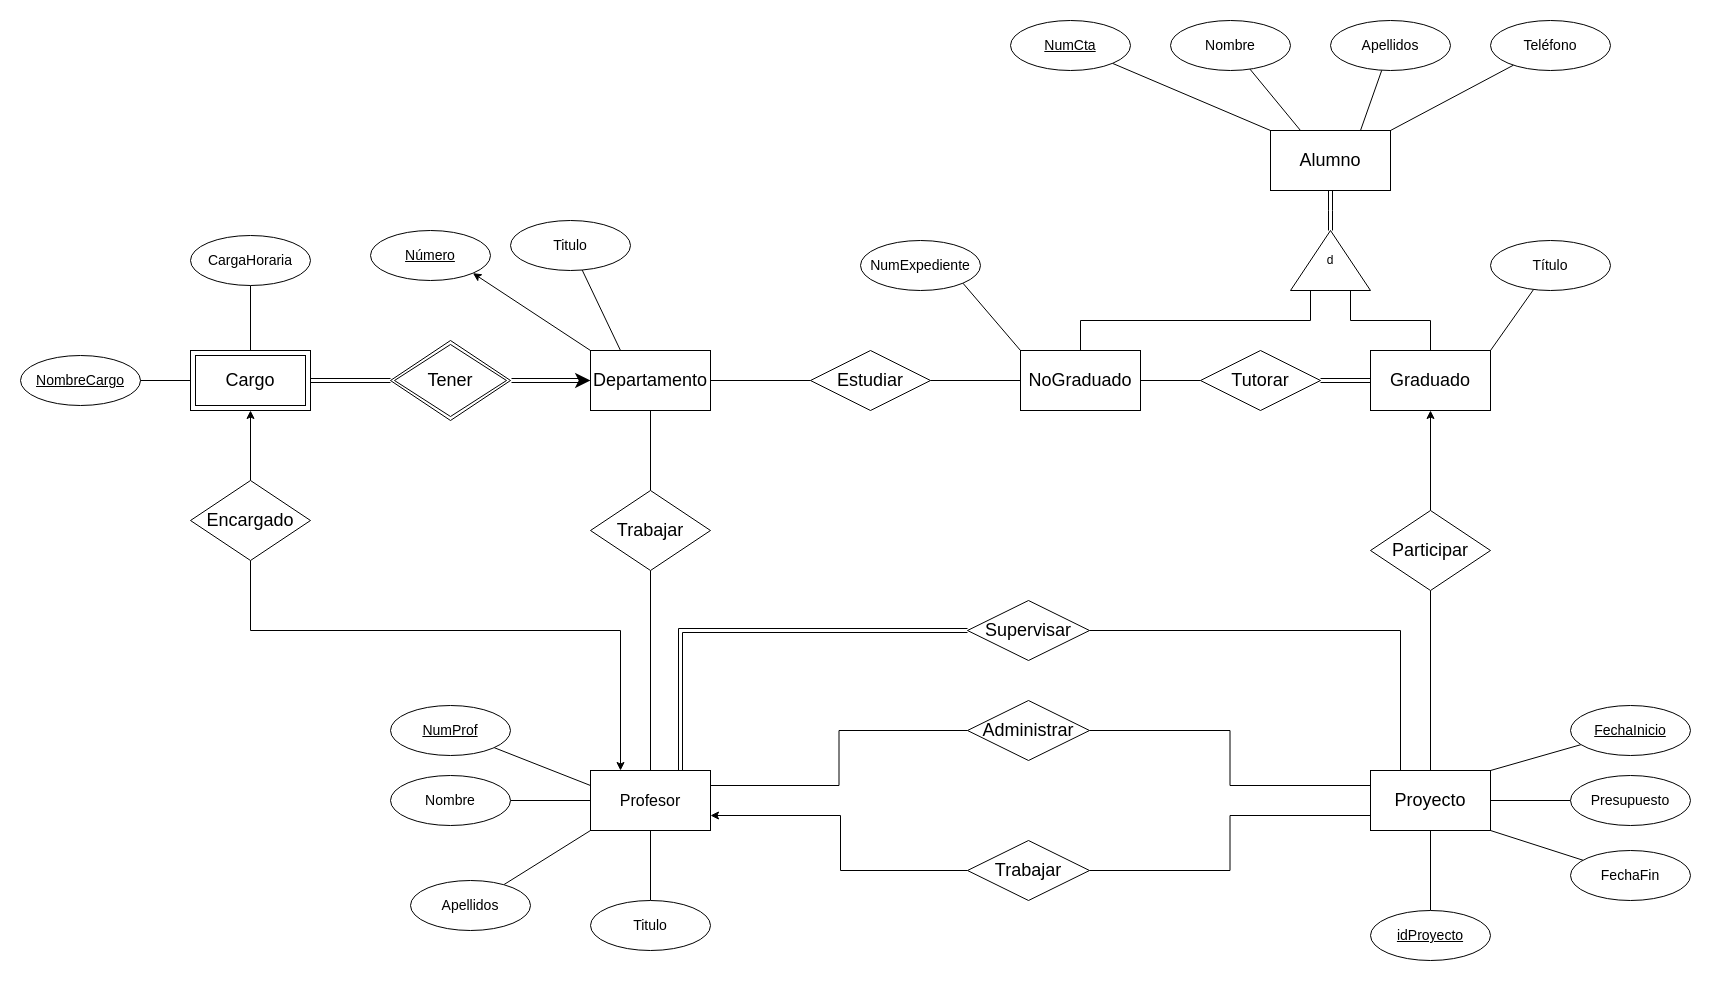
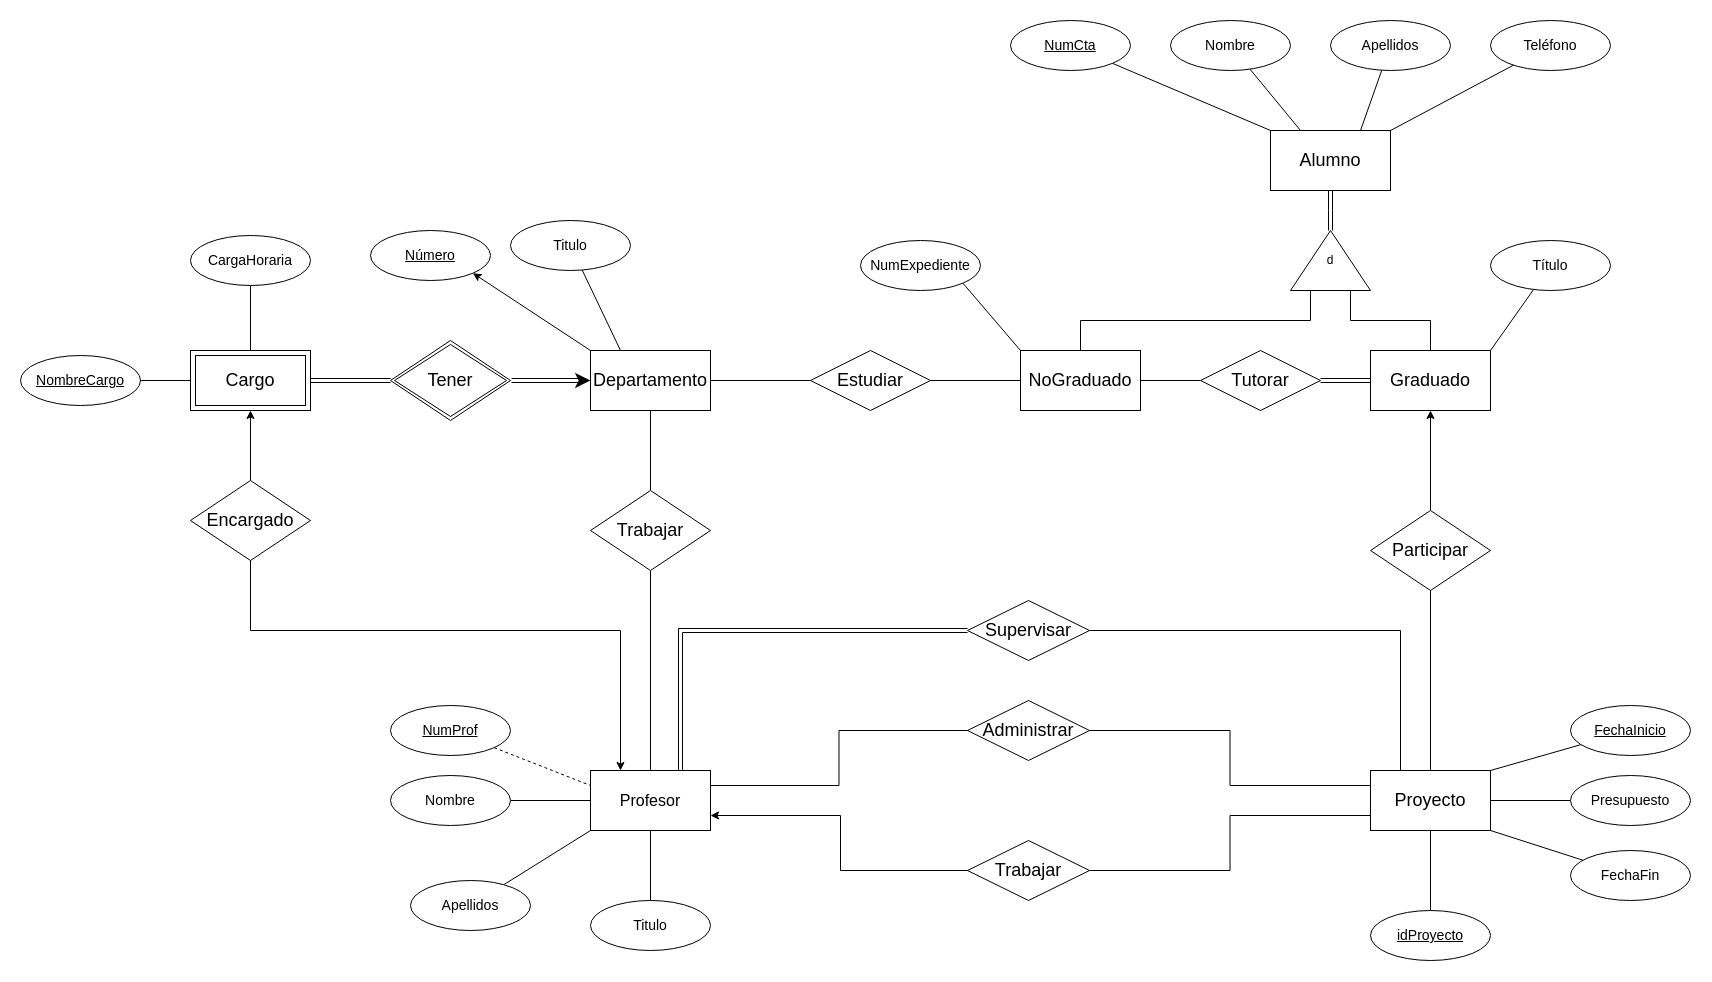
  <mxCell id="0" />
  <mxCell id="1" parent="0" />
  <mxCell id="2" style="edgeStyle=orthogonalEdgeStyle;rounded=0;orthogonalLoop=1;jettySize=auto;html=1;entryX=0;entryY=0.5;entryDx=0;entryDy=0;endArrow=none;endFill=0;" edge="1" parent="1" source="4" target="16"><mxGeometry relative="1" as="geometry" /></mxCell>
  <mxCell id="3" style="rounded=0;orthogonalLoop=1;jettySize=auto;html=1;exitX=0;exitY=0;exitDx=0;exitDy=0;entryX=1;entryY=1;entryDx=0;entryDy=0;" edge="1" parent="1" source="4" target="27"><mxGeometry relative="1" as="geometry" /></mxCell>
  <mxCell id="4" value="&lt;font style=&quot;font-size: 18px;&quot;&gt;Departamento&lt;/font&gt;" style="rounded=0;whiteSpace=wrap;html=1;" vertex="1" parent="1"><mxGeometry x="590" y="350" width="120" height="60" as="geometry" /></mxCell>
  <mxCell id="5" style="edgeStyle=orthogonalEdgeStyle;rounded=0;orthogonalLoop=1;jettySize=auto;html=1;entryX=1;entryY=0.5;entryDx=0;entryDy=0;endArrow=none;endFill=0;exitX=0;exitY=0.5;exitDx=0;exitDy=0;" edge="1" parent="1" source="54" target="16"><mxGeometry relative="1" as="geometry"><mxPoint x="1020" y="380" as="sourcePoint" /></mxGeometry></mxCell>
  <mxCell id="6" style="edgeStyle=orthogonalEdgeStyle;rounded=0;orthogonalLoop=1;jettySize=auto;html=1;endArrow=none;endFill=0;shape=link;" edge="1" parent="1" source="7"><mxGeometry relative="1" as="geometry"><mxPoint x="1330" y="230" as="targetPoint" /></mxGeometry></mxCell>
  <mxCell id="7" value="&lt;font style=&quot;font-size: 18px;&quot;&gt;Alumno&lt;/font&gt;" style="rounded=0;whiteSpace=wrap;html=1;" vertex="1" parent="1"><mxGeometry x="1270" y="130" width="120" height="60" as="geometry" /></mxCell>
  <mxCell id="8" value="&lt;font size=&quot;3&quot;&gt;Profesor&lt;/font&gt;" style="rounded=0;whiteSpace=wrap;html=1;" vertex="1" parent="1"><mxGeometry x="590" y="770" width="120" height="60" as="geometry" /></mxCell>
  <mxCell id="9" value="&lt;font style=&quot;font-size: 18px;&quot;&gt;Proyecto&lt;/font&gt;" style="rounded=0;whiteSpace=wrap;html=1;" vertex="1" parent="1"><mxGeometry x="1370" y="770" width="120" height="60" as="geometry" /></mxCell>
  <mxCell id="10" style="edgeStyle=orthogonalEdgeStyle;rounded=0;orthogonalLoop=1;jettySize=auto;html=1;exitX=0.5;exitY=0;exitDx=0;exitDy=0;entryX=0.5;entryY=1;entryDx=0;entryDy=0;endArrow=classic;endFill=1;" edge="1" parent="1" source="12" target="65"><mxGeometry relative="1" as="geometry" /></mxCell>
  <mxCell id="11" style="edgeStyle=orthogonalEdgeStyle;rounded=0;orthogonalLoop=1;jettySize=auto;html=1;" edge="1" parent="1" source="12"><mxGeometry relative="1" as="geometry"><mxPoint x="620" y="770" as="targetPoint" /><Array as="points"><mxPoint x="250" y="630" /><mxPoint x="620" y="630" /><mxPoint x="620" y="770" /></Array></mxGeometry></mxCell>
  <mxCell id="12" value="&lt;font style=&quot;font-size: 18px;&quot;&gt;Encargado&lt;/font&gt;" style="rhombus;whiteSpace=wrap;html=1;" vertex="1" parent="1"><mxGeometry x="190" y="480" width="120" height="80" as="geometry" /></mxCell>
  <mxCell id="13" style="edgeStyle=orthogonalEdgeStyle;rounded=0;orthogonalLoop=1;jettySize=auto;html=1;endArrow=none;endFill=0;" edge="1" parent="1" source="15" target="9"><mxGeometry relative="1" as="geometry" /></mxCell>
  <mxCell id="14" style="edgeStyle=orthogonalEdgeStyle;rounded=0;orthogonalLoop=1;jettySize=auto;html=1;entryX=0.5;entryY=1;entryDx=0;entryDy=0;" edge="1" parent="1" source="15" target="55"><mxGeometry relative="1" as="geometry" /></mxCell>
  <mxCell id="15" value="&lt;font style=&quot;font-size: 18px;&quot;&gt;Participar&lt;/font&gt;" style="rhombus;whiteSpace=wrap;html=1;" vertex="1" parent="1"><mxGeometry x="1370" y="510" width="120" height="80" as="geometry" /></mxCell>
  <mxCell id="16" value="&lt;font style=&quot;font-size: 18px;&quot;&gt;Estudiar&lt;/font&gt;" style="rhombus;whiteSpace=wrap;html=1;" vertex="1" parent="1"><mxGeometry x="810" y="350" width="120" height="60" as="geometry" /></mxCell>
  <mxCell id="17" style="edgeStyle=orthogonalEdgeStyle;rounded=0;orthogonalLoop=1;jettySize=auto;html=1;exitX=1;exitY=0.5;exitDx=0;exitDy=0;entryX=0;entryY=0.25;entryDx=0;entryDy=0;endArrow=none;endFill=0;" edge="1" parent="1" source="18" target="9"><mxGeometry relative="1" as="geometry" /></mxCell>
  <mxCell id="18" value="&lt;font style=&quot;font-size: 18px;&quot;&gt;Administrar&lt;/font&gt;" style="rhombus;whiteSpace=wrap;html=1;" vertex="1" parent="1"><mxGeometry x="967" y="700" width="122" height="60" as="geometry" /></mxCell>
  <mxCell id="19" style="edgeStyle=orthogonalEdgeStyle;rounded=0;orthogonalLoop=1;jettySize=auto;html=1;entryX=0;entryY=0.75;entryDx=0;entryDy=0;endArrow=none;endFill=0;" edge="1" parent="1" source="21" target="9"><mxGeometry relative="1" as="geometry" /></mxCell>
  <mxCell id="20" style="edgeStyle=orthogonalEdgeStyle;rounded=0;orthogonalLoop=1;jettySize=auto;html=1;exitX=0;exitY=0.5;exitDx=0;exitDy=0;entryX=1;entryY=0.75;entryDx=0;entryDy=0;" edge="1" parent="1" source="21" target="8"><mxGeometry relative="1" as="geometry"><Array as="points"><mxPoint x="840" y="870" /><mxPoint x="840" y="815" /></Array></mxGeometry></mxCell>
  <mxCell id="21" value="&lt;span style=&quot;font-size: 18px;&quot;&gt;Trabajar&lt;/span&gt;" style="rhombus;whiteSpace=wrap;html=1;" vertex="1" parent="1"><mxGeometry x="967" y="840" width="122" height="60" as="geometry" /></mxCell>
- <mxCell id="22" style="rounded=0;orthogonalLoop=1;jettySize=auto;html=1;entryX=0;entryY=0.25;entryDx=0;entryDy=0;endArrow=none;endFill=0;" edge="1" parent="1" source="23" target="8"><mxGeometry relative="1" as="geometry" /></mxCell>
+ <mxCell id="22" style="rounded=0;orthogonalLoop=1;jettySize=auto;html=1;entryX=0;entryY=0.25;entryDx=0;entryDy=0;endArrow=none;endFill=0;dashed=1;" edge="1" parent="1" source="23" target="8"><mxGeometry relative="1" as="geometry" /></mxCell>
  <mxCell id="23" value="&lt;font style=&quot;font-size: 14px;&quot;&gt;&lt;u&gt;NumProf&lt;/u&gt;&lt;/font&gt;" style="ellipse;whiteSpace=wrap;html=1;" vertex="1" parent="1"><mxGeometry x="390" y="705" width="120" height="50" as="geometry" /></mxCell>
  <mxCell id="24" style="rounded=0;orthogonalLoop=1;jettySize=auto;html=1;entryX=0.5;entryY=1;entryDx=0;entryDy=0;endArrow=none;endFill=0;" edge="1" parent="1" source="25" target="9"><mxGeometry relative="1" as="geometry" /></mxCell>
  <mxCell id="25" value="&lt;span style=&quot;font-size: 14px;&quot;&gt;&lt;u&gt;idProyecto&lt;br&gt;&lt;/u&gt;&lt;/span&gt;" style="ellipse;whiteSpace=wrap;html=1;" vertex="1" parent="1"><mxGeometry x="1370" y="910" width="120" height="50" as="geometry" /></mxCell>
  <mxCell id="26" style="rounded=0;orthogonalLoop=1;jettySize=auto;html=1;endArrow=classic;endFill=1;exitX=1;exitY=0.5;exitDx=0;exitDy=0;shape=link;" edge="1" parent="1"><mxGeometry relative="1" as="geometry"><mxPoint x="511" y="380" as="sourcePoint" /><mxPoint x="580" y="380" as="targetPoint" /></mxGeometry></mxCell>
  <mxCell id="27" value="&lt;font style=&quot;font-size: 14px;&quot;&gt;&lt;u&gt;Número&lt;/u&gt;&lt;/font&gt;" style="ellipse;whiteSpace=wrap;html=1;" vertex="1" parent="1"><mxGeometry x="370" y="230" width="120" height="50" as="geometry" /></mxCell>
  <mxCell id="28" style="rounded=0;orthogonalLoop=1;jettySize=auto;html=1;entryX=0;entryY=0;entryDx=0;entryDy=0;endArrow=none;endFill=0;" edge="1" parent="1" source="29" target="7"><mxGeometry relative="1" as="geometry" /></mxCell>
  <mxCell id="29" value="&lt;font style=&quot;font-size: 14px;&quot;&gt;&lt;u&gt;NumCta&lt;br&gt;&lt;/u&gt;&lt;/font&gt;" style="ellipse;whiteSpace=wrap;html=1;" vertex="1" parent="1"><mxGeometry x="1010" y="20" width="120" height="50" as="geometry" /></mxCell>
  <mxCell id="30" style="edgeStyle=orthogonalEdgeStyle;rounded=0;orthogonalLoop=1;jettySize=auto;html=1;entryX=0;entryY=0.5;entryDx=0;entryDy=0;endArrow=none;endFill=0;" edge="1" parent="1" source="31" target="8"><mxGeometry relative="1" as="geometry" /></mxCell>
  <mxCell id="31" value="&lt;font style=&quot;font-size: 14px;&quot;&gt;Nombre&lt;/font&gt;" style="ellipse;whiteSpace=wrap;html=1;" vertex="1" parent="1"><mxGeometry x="390" y="775" width="120" height="50" as="geometry" /></mxCell>
  <mxCell id="32" style="rounded=0;orthogonalLoop=1;jettySize=auto;html=1;entryX=0;entryY=1;entryDx=0;entryDy=0;endArrow=none;endFill=0;" edge="1" parent="1" source="33" target="8"><mxGeometry relative="1" as="geometry" /></mxCell>
  <mxCell id="33" value="&lt;font style=&quot;font-size: 14px;&quot;&gt;Apellidos&lt;/font&gt;" style="ellipse;whiteSpace=wrap;html=1;" vertex="1" parent="1"><mxGeometry x="410" y="880" width="120" height="50" as="geometry" /></mxCell>
  <mxCell id="34" style="rounded=0;orthogonalLoop=1;jettySize=auto;html=1;endArrow=none;endFill=0;entryX=0.5;entryY=1;entryDx=0;entryDy=0;" edge="1" parent="1" source="35" target="8"><mxGeometry relative="1" as="geometry"><mxPoint x="610" y="840" as="targetPoint" /></mxGeometry></mxCell>
  <mxCell id="35" value="&lt;font style=&quot;font-size: 14px;&quot;&gt;Titulo&lt;/font&gt;" style="ellipse;whiteSpace=wrap;html=1;" vertex="1" parent="1"><mxGeometry x="590" y="900" width="120" height="50" as="geometry" /></mxCell>
  <mxCell id="36" style="rounded=0;orthogonalLoop=1;jettySize=auto;html=1;entryX=1;entryY=0;entryDx=0;entryDy=0;endArrow=none;endFill=0;" edge="1" parent="1" source="37" target="9"><mxGeometry relative="1" as="geometry" /></mxCell>
  <mxCell id="37" value="&lt;font style=&quot;font-size: 14px;&quot;&gt;&lt;u&gt;FechaInicio&lt;/u&gt;&lt;/font&gt;" style="ellipse;whiteSpace=wrap;html=1;" vertex="1" parent="1"><mxGeometry x="1570" y="705" width="120" height="50" as="geometry" /></mxCell>
  <mxCell id="38" style="rounded=0;orthogonalLoop=1;jettySize=auto;html=1;entryX=1;entryY=0.5;entryDx=0;entryDy=0;endArrow=none;endFill=0;" edge="1" parent="1" source="39" target="9"><mxGeometry relative="1" as="geometry" /></mxCell>
  <mxCell id="39" value="&lt;span style=&quot;font-size: 14px;&quot;&gt;Presupuesto&lt;/span&gt;" style="ellipse;whiteSpace=wrap;html=1;" vertex="1" parent="1"><mxGeometry x="1570" y="775" width="120" height="50" as="geometry" /></mxCell>
  <mxCell id="40" style="rounded=0;orthogonalLoop=1;jettySize=auto;html=1;entryX=1;entryY=1;entryDx=0;entryDy=0;endArrow=none;endFill=0;" edge="1" parent="1" source="41" target="9"><mxGeometry relative="1" as="geometry" /></mxCell>
  <mxCell id="41" value="&lt;font style=&quot;font-size: 14px;&quot;&gt;FechaFin&lt;/font&gt;" style="ellipse;whiteSpace=wrap;html=1;" vertex="1" parent="1"><mxGeometry x="1570" y="850" width="120" height="50" as="geometry" /></mxCell>
  <mxCell id="42" style="rounded=0;orthogonalLoop=1;jettySize=auto;html=1;entryX=0.25;entryY=0;entryDx=0;entryDy=0;endArrow=none;endFill=0;" edge="1" parent="1" source="43" target="4"><mxGeometry relative="1" as="geometry" /></mxCell>
  <mxCell id="43" value="&lt;font style=&quot;font-size: 14px;&quot;&gt;Titulo&lt;/font&gt;" style="ellipse;whiteSpace=wrap;html=1;" vertex="1" parent="1"><mxGeometry x="510" y="220" width="120" height="50" as="geometry" /></mxCell>
  <mxCell id="44" style="rounded=0;orthogonalLoop=1;jettySize=auto;html=1;entryX=0.25;entryY=0;entryDx=0;entryDy=0;endArrow=none;endFill=0;" edge="1" parent="1" source="45" target="7"><mxGeometry relative="1" as="geometry" /></mxCell>
  <mxCell id="45" value="&lt;font style=&quot;font-size: 14px;&quot;&gt;Nombre&lt;/font&gt;" style="ellipse;whiteSpace=wrap;html=1;" vertex="1" parent="1"><mxGeometry x="1170" y="20" width="120" height="50" as="geometry" /></mxCell>
  <mxCell id="46" style="rounded=0;orthogonalLoop=1;jettySize=auto;html=1;entryX=1;entryY=0;entryDx=0;entryDy=0;endArrow=none;endFill=0;" edge="1" parent="1" source="47" target="7"><mxGeometry relative="1" as="geometry" /></mxCell>
  <mxCell id="47" value="&lt;font style=&quot;font-size: 14px;&quot;&gt;Teléfono&lt;/font&gt;" style="ellipse;whiteSpace=wrap;html=1;" vertex="1" parent="1"><mxGeometry x="1490" y="20" width="120" height="50" as="geometry" /></mxCell>
  <mxCell id="48" value="" style="endArrow=none;html=1;rounded=0;entryX=0;entryY=0.5;entryDx=0;entryDy=0;edgeStyle=orthogonalEdgeStyle;exitX=1;exitY=0.25;exitDx=0;exitDy=0;" edge="1" parent="1" source="8" target="18"><mxGeometry width="50" height="50" relative="1" as="geometry"><mxPoint x="710" y="790" as="sourcePoint" /><mxPoint x="760" y="740" as="targetPoint" /></mxGeometry></mxCell>
  <mxCell id="49" style="rounded=0;orthogonalLoop=1;jettySize=auto;html=1;entryX=0.75;entryY=0;entryDx=0;entryDy=0;endArrow=none;endFill=0;" edge="1" parent="1" source="50" target="7"><mxGeometry relative="1" as="geometry" /></mxCell>
  <mxCell id="50" value="&lt;font style=&quot;font-size: 14px;&quot;&gt;Apellidos&lt;/font&gt;" style="ellipse;whiteSpace=wrap;html=1;" vertex="1" parent="1"><mxGeometry x="1330" y="20" width="120" height="50" as="geometry" /></mxCell>
  <mxCell id="51" style="edgeStyle=orthogonalEdgeStyle;rounded=0;orthogonalLoop=1;jettySize=auto;html=1;exitX=0;exitY=0.75;exitDx=0;exitDy=0;endArrow=none;endFill=0;" edge="1" parent="1" source="53" target="55"><mxGeometry relative="1" as="geometry" /></mxCell>
  <mxCell id="52" style="edgeStyle=orthogonalEdgeStyle;rounded=0;orthogonalLoop=1;jettySize=auto;html=1;exitX=0;exitY=0.25;exitDx=0;exitDy=0;endArrow=none;endFill=0;" edge="1" parent="1" source="53" target="54"><mxGeometry relative="1" as="geometry" /></mxCell>
  <mxCell id="53" value="d" style="triangle;whiteSpace=wrap;html=1;direction=north;" vertex="1" parent="1"><mxGeometry x="1290" y="230" width="80" height="60" as="geometry" /></mxCell>
  <mxCell id="54" value="&lt;font style=&quot;font-size: 18px;&quot;&gt;NoGraduado&lt;/font&gt;" style="rounded=0;whiteSpace=wrap;html=1;" vertex="1" parent="1"><mxGeometry x="1020" y="350" width="120" height="60" as="geometry" /></mxCell>
  <mxCell id="55" value="&lt;font style=&quot;font-size: 18px;&quot;&gt;Graduado&lt;/font&gt;" style="rounded=0;whiteSpace=wrap;html=1;" vertex="1" parent="1"><mxGeometry x="1370" y="350" width="120" height="60" as="geometry" /></mxCell>
  <mxCell id="56" style="rounded=0;orthogonalLoop=1;jettySize=auto;html=1;exitX=1;exitY=1;exitDx=0;exitDy=0;entryX=0;entryY=0;entryDx=0;entryDy=0;endArrow=none;endFill=0;" edge="1" parent="1" source="57" target="54"><mxGeometry relative="1" as="geometry" /></mxCell>
  <mxCell id="57" value="&lt;font style=&quot;font-size: 14px;&quot;&gt;NumExpediente&lt;br&gt;&lt;/font&gt;" style="ellipse;whiteSpace=wrap;html=1;" vertex="1" parent="1"><mxGeometry y="240" width="120" height="50" as="geometry" x="860" /></mxCell>
  <mxCell id="58" style="rounded=0;orthogonalLoop=1;jettySize=auto;html=1;entryX=1;entryY=0;entryDx=0;entryDy=0;endArrow=none;endFill=0;" edge="1" parent="1" source="59"><mxGeometry relative="1" as="geometry"><mxPoint x="1490" y="350" as="targetPoint" /></mxGeometry></mxCell>
  <mxCell id="59" value="&lt;span style=&quot;font-size: 14px;&quot;&gt;Título&lt;/span&gt;" style="ellipse;whiteSpace=wrap;html=1;" vertex="1" parent="1"><mxGeometry x="1490" y="240" width="120" height="50" as="geometry" /></mxCell>
  <mxCell id="60" style="edgeStyle=orthogonalEdgeStyle;rounded=0;orthogonalLoop=1;jettySize=auto;html=1;exitX=0;exitY=0.5;exitDx=0;exitDy=0;entryX=1;entryY=0.5;entryDx=0;entryDy=0;endArrow=none;endFill=0;" edge="1" parent="1" source="62" target="54"><mxGeometry relative="1" as="geometry" /></mxCell>
  <mxCell id="61" style="edgeStyle=orthogonalEdgeStyle;rounded=0;orthogonalLoop=1;jettySize=auto;html=1;exitX=1;exitY=0.5;exitDx=0;exitDy=0;entryX=0;entryY=0.5;entryDx=0;entryDy=0;shape=link;" edge="1" parent="1" source="62" target="55"><mxGeometry relative="1" as="geometry" /></mxCell>
  <mxCell id="62" value="&lt;span style=&quot;font-size: 18px;&quot;&gt;Tutorar&lt;/span&gt;" style="rhombus;whiteSpace=wrap;html=1;" vertex="1" parent="1"><mxGeometry x="1200" y="350" width="120" height="60" as="geometry" /></mxCell>
  <mxCell id="63" style="edgeStyle=orthogonalEdgeStyle;rounded=0;orthogonalLoop=1;jettySize=auto;html=1;exitX=0;exitY=0.5;exitDx=0;exitDy=0;" edge="1" parent="1" source="65"><mxGeometry relative="1" as="geometry"><mxPoint x="100" y="380" as="targetPoint" /></mxGeometry></mxCell>
  <mxCell id="64" style="edgeStyle=orthogonalEdgeStyle;rounded=0;orthogonalLoop=1;jettySize=auto;html=1;entryX=0.5;entryY=1;entryDx=0;entryDy=0;endArrow=none;endFill=0;" edge="1" parent="1" source="65" target="70"><mxGeometry relative="1" as="geometry"><mxPoint x="250" y="300" as="targetPoint" /></mxGeometry></mxCell>
  <mxCell id="65" value="&lt;font style=&quot;font-size: 18px;&quot;&gt;Cargo&lt;/font&gt;" style="shape=ext;margin=3;double=1;whiteSpace=wrap;html=1;align=center;" vertex="1" parent="1"><mxGeometry x="190" y="350" width="120" height="60" as="geometry" /></mxCell>
  <mxCell id="66" style="edgeStyle=orthogonalEdgeStyle;rounded=0;orthogonalLoop=1;jettySize=auto;html=1;shape=link;entryX=1;entryY=0.5;entryDx=0;entryDy=0;" edge="1" parent="1" source="68" target="65"><mxGeometry relative="1" as="geometry"><mxPoint x="320" y="380" as="targetPoint" /></mxGeometry></mxCell>
  <mxCell id="67" style="edgeStyle=orthogonalEdgeStyle;rounded=0;orthogonalLoop=1;jettySize=auto;html=1;strokeWidth=3;" edge="1" parent="1"><mxGeometry relative="1" as="geometry"><mxPoint x="590" y="380" as="targetPoint" /><mxPoint x="580" y="380" as="sourcePoint" /></mxGeometry></mxCell>
  <mxCell id="68" value="&lt;span style=&quot;font-size: 18px;&quot;&gt;Tener&lt;/span&gt;" style="shape=rhombus;double=1;perimeter=rhombusPerimeter;whiteSpace=wrap;html=1;align=center;" vertex="1" parent="1"><mxGeometry x="390" y="340" width="120" height="80" as="geometry" /></mxCell>
  <mxCell id="69" value="&lt;font style=&quot;font-size: 14px;&quot;&gt;&lt;u&gt;NombreCargo&lt;br&gt;&lt;/u&gt;&lt;/font&gt;" style="ellipse;whiteSpace=wrap;html=1;" vertex="1" parent="1"><mxGeometry x="20" y="355" width="120" height="50" as="geometry" /></mxCell>
  <mxCell id="70" value="&lt;span style=&quot;font-size: 14px;&quot;&gt;CargaHoraria&lt;/span&gt;" style="ellipse;whiteSpace=wrap;html=1;" vertex="1" parent="1"><mxGeometry x="190" y="235" width="120" height="50" as="geometry" /></mxCell>
  <mxCell id="71" style="edgeStyle=orthogonalEdgeStyle;rounded=0;orthogonalLoop=1;jettySize=auto;html=1;entryX=0.5;entryY=1;entryDx=0;entryDy=0;endArrow=none;endFill=0;" edge="1" parent="1" source="73" target="4"><mxGeometry relative="1" as="geometry" /></mxCell>
  <mxCell id="72" style="edgeStyle=orthogonalEdgeStyle;rounded=0;orthogonalLoop=1;jettySize=auto;html=1;entryX=0.5;entryY=0;entryDx=0;entryDy=0;endArrow=none;endFill=0;" edge="1" parent="1" source="73" target="8"><mxGeometry relative="1" as="geometry" /></mxCell>
  <mxCell id="73" value="&lt;font style=&quot;font-size: 18px;&quot;&gt;Trabajar&lt;/font&gt;" style="rhombus;whiteSpace=wrap;html=1;" vertex="1" parent="1"><mxGeometry x="590" y="490" width="120" height="80" as="geometry" /></mxCell>
  <mxCell id="74" style="edgeStyle=orthogonalEdgeStyle;rounded=0;orthogonalLoop=1;jettySize=auto;html=1;entryX=0.25;entryY=0;entryDx=0;entryDy=0;endArrow=none;endFill=0;" edge="1" parent="1" source="76" target="9"><mxGeometry relative="1" as="geometry" /></mxCell>
  <mxCell id="75" style="edgeStyle=orthogonalEdgeStyle;rounded=0;orthogonalLoop=1;jettySize=auto;html=1;entryX=0.75;entryY=0;entryDx=0;entryDy=0;endArrow=none;endFill=0;shape=link;" edge="1" parent="1" source="76" target="8"><mxGeometry relative="1" as="geometry" /></mxCell>
  <mxCell id="76" value="&lt;font style=&quot;font-size: 18px;&quot;&gt;Supervisar&lt;/font&gt;" style="rhombus;whiteSpace=wrap;html=1;" vertex="1" parent="1"><mxGeometry x="967" y="600" width="122" height="60" as="geometry" /></mxCell>
